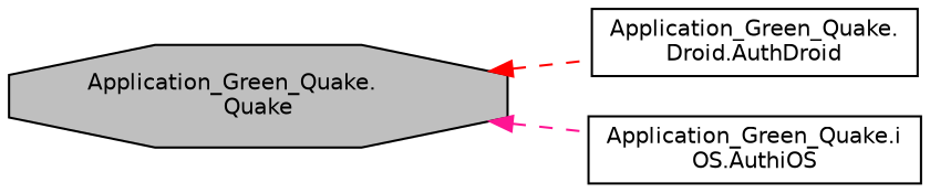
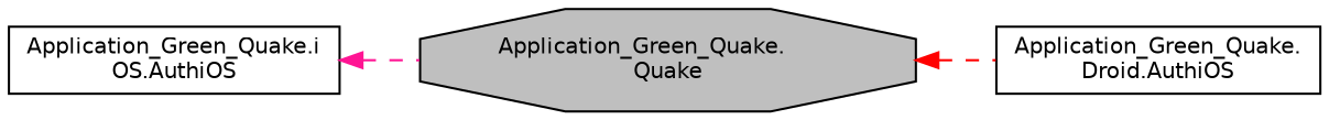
  digraph {
    rankdir=LR
    node [color=black fillcolor=white fontname=Helvetica fontsize=10 shape=box style=filled]
    edge [dir=back fontname=Helvetica fontsize=10 labelfontname=Helvetica labelfontsize=10 style=dashed]
    n1 [fillcolor=grey75 fontcolor=black height=0.2 label="Application_Green_Quake.\lQuake" shape=octagon width=0.4]
-   n2 [height=0.2 label="Application_Green_Quake.\lDroid.AuthDroid" width=0.4]
+   n2 [height=0.2 label="Application_Green_Quake.\lDroid.AuthiOS" width=0.4]
    n3 [height=0.2 label="Application_Green_Quake.i\lOS.AuthiOS" width=0.4]
    n1 -> n2 [color=red]
-   n1 -> n3 [color=deeppink]
+   n3 -> n1 [color=deeppink]
  }
